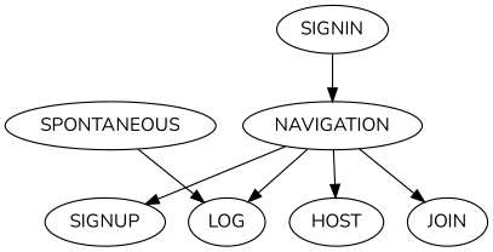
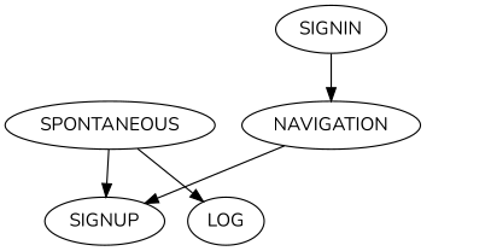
  digraph {
    fontname=Nunito
    node [fontname=Nunito]
    edge [fontname=Nunito]
    SPONTANEOUS
    SIGNUP
    LOG
    SIGNIN
    NAVIGATION
-   HOST
-   JOIN
+   SPONTANEOUS -> SIGNUP
    SPONTANEOUS -> LOG
    SIGNIN -> NAVIGATION
    NAVIGATION -> SIGNUP
-   NAVIGATION -> LOG
-   NAVIGATION -> HOST
-   NAVIGATION -> JOIN
  }
